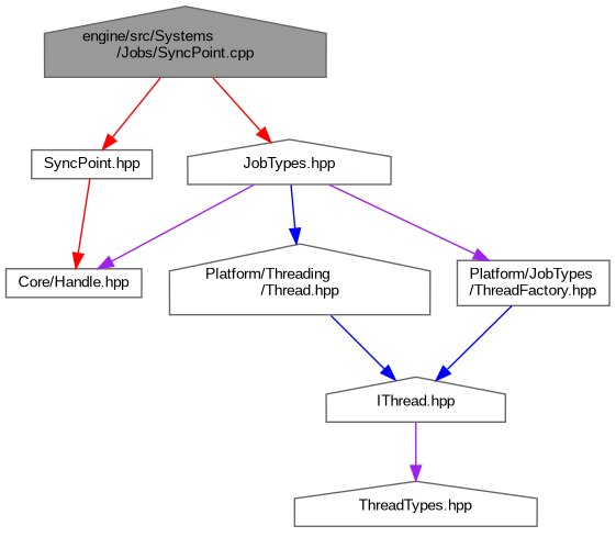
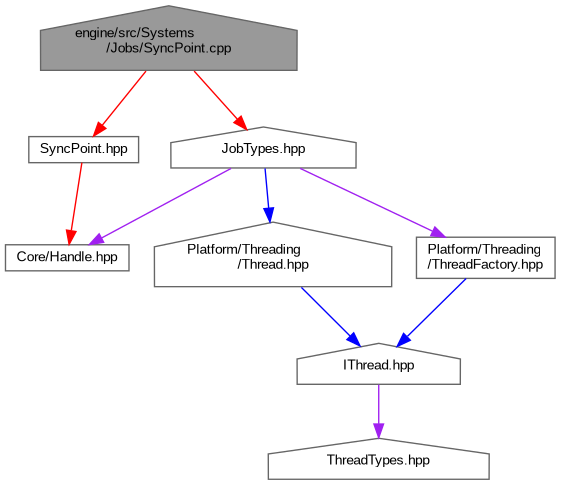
  digraph {
    fontname="Liberation Sans"
    node [color=grey40 fillcolor=white fontname="Liberation Sans" fontsize=10 shape=house style=filled]
    edge [color=red fontname="Liberation Sans" fontsize=10 labelfontname=Helvetica labelfontsize=10 style=solid]
    n1 [color=gray40 fillcolor=grey60 fontcolor=black height=0.2 label="engine/src/Systems\l/Jobs/SyncPoint.cpp" width=0.4]
    n2 [height=0.2 label="SyncPoint.hpp" shape=box width=0.4]
    n3 [height=0.2 label="JobTypes.hpp" width=0.4]
    n4 [height=0.2 label="Core/Handle.hpp" shape=box width=0.4]
    n5 [height=0.2 label="Platform/Threading\l/Thread.hpp" width=0.4]
-   n6 [height=0.2 label="Platform/JobTypes\l/ThreadFactory.hpp" shape=box width=0.4]
+   n6 [height=0.2 label="Platform/Threading\l/ThreadFactory.hpp" shape=box width=0.4]
    n7 [height=0.2 label="IThread.hpp" width=0.4]
    n8 [height=0.2 label="ThreadTypes.hpp" width=0.4]
    n1 -> n2
    n1 -> n3
    n2 -> n4
    n3 -> n4 [color=purple]
    n3 -> n5 [color=blue]
    n3 -> n6 [color=purple]
    n5 -> n7 [color=blue]
    n6 -> n7 [color=blue]
    n7 -> n8 [color=purple]
  }
